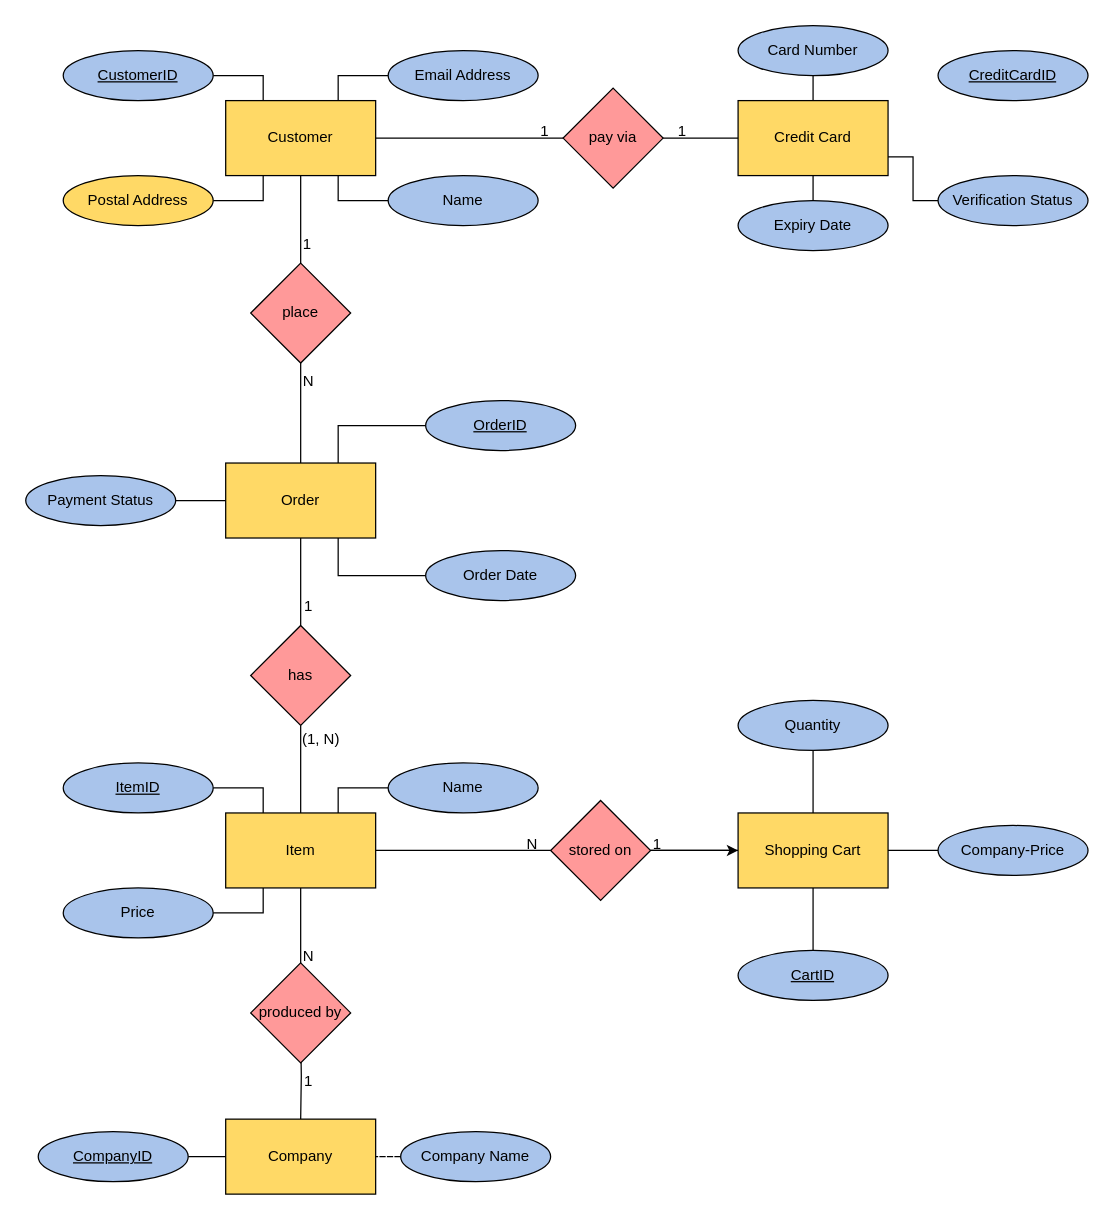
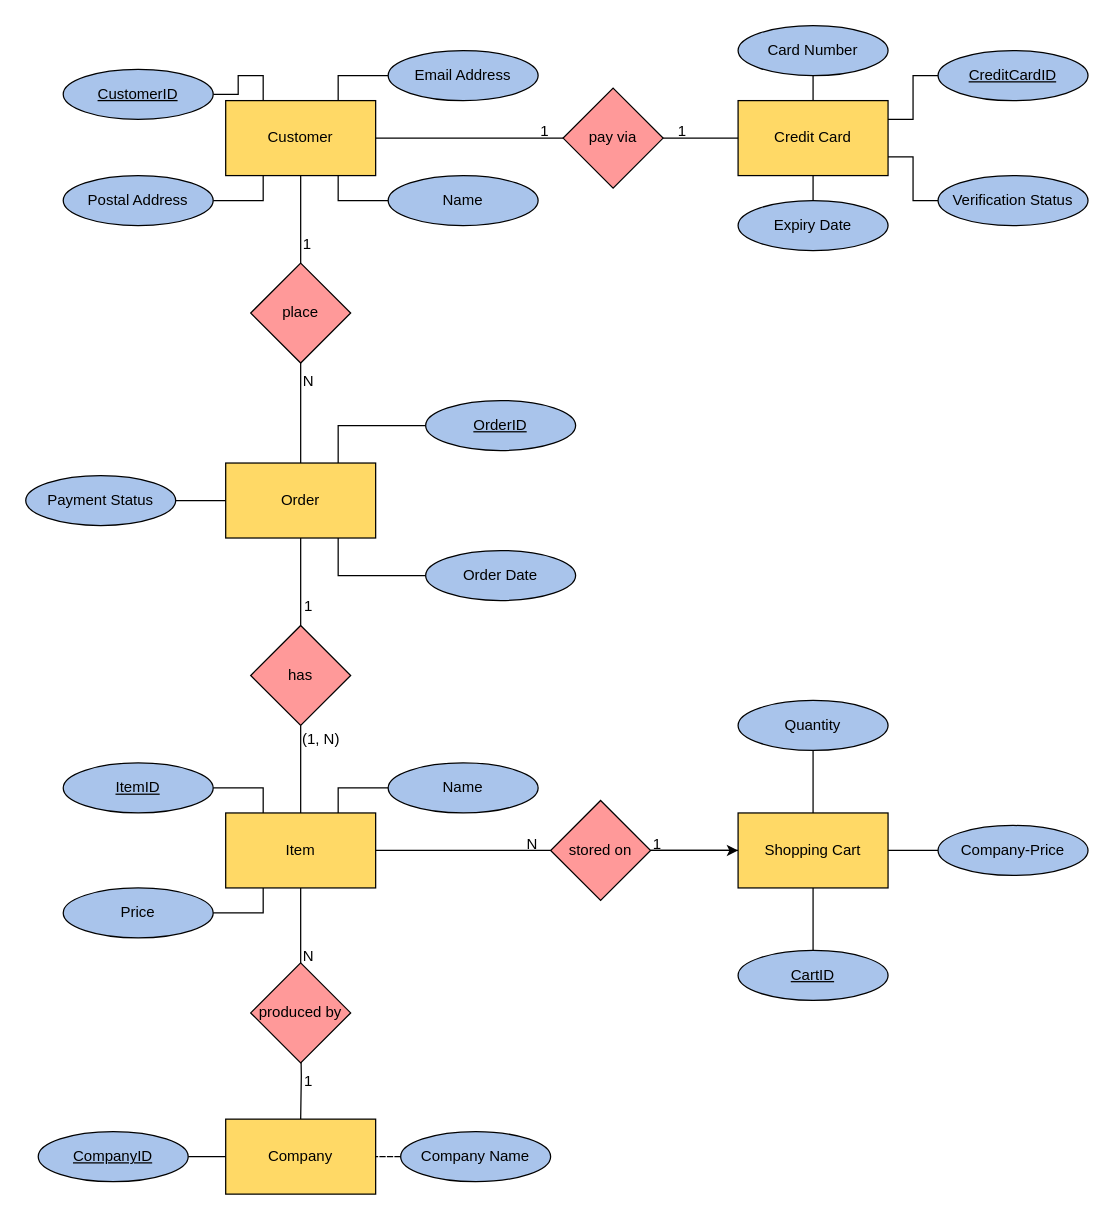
  <mxCell id="0" />
  <mxCell id="1" parent="0" />
  <mxCell id="2" value="" style="edgeStyle=orthogonalEdgeStyle;rounded=0;orthogonalLoop=1;jettySize=auto;html=1;fillColor=#A9C4EB;endArrow=none;" edge="1" parent="1" source="4" target="14"><mxGeometry relative="1" as="geometry" /></mxCell>
  <mxCell id="3" style="edgeStyle=orthogonalEdgeStyle;rounded=0;orthogonalLoop=1;jettySize=auto;html=1;fillColor=#A9C4EB;endArrow=none;" edge="1" parent="1" source="4" target="51"><mxGeometry relative="1" as="geometry" /></mxCell>
  <mxCell id="4" value="Customer" style="rounded=0;whiteSpace=wrap;html=1;fillColor=#FFD966;" vertex="1" parent="1"><mxGeometry x="180" y="80" width="120" height="60" as="geometry" /></mxCell>
  <mxCell id="5" style="edgeStyle=orthogonalEdgeStyle;rounded=0;orthogonalLoop=1;jettySize=auto;html=1;entryX=0.25;entryY=0;entryDx=0;entryDy=0;fillColor=#A9C4EB;endArrow=none;" edge="1" parent="1" source="6" target="4"><mxGeometry relative="1" as="geometry" /></mxCell>
- <mxCell id="6" value="&lt;u&gt;CustomerID&lt;/u&gt;" style="ellipse;whiteSpace=wrap;html=1;fillColor=#A9C4EB;" vertex="1" parent="1"><mxGeometry x="50" y="40" width="120" height="40" as="geometry" /></mxCell>
+ <mxCell id="6" value="&lt;u&gt;CustomerID&lt;/u&gt;" style="ellipse;whiteSpace=wrap;html=1;fillColor=#A9C4EB;" vertex="1" parent="1"><mxGeometry x="50" y="55" width="120" height="40" as="geometry" /></mxCell>
  <mxCell id="7" style="edgeStyle=orthogonalEdgeStyle;rounded=0;orthogonalLoop=1;jettySize=auto;html=1;entryX=0.75;entryY=0;entryDx=0;entryDy=0;fillColor=#A9C4EB;endArrow=none;" edge="1" parent="1" source="8" target="4"><mxGeometry relative="1" as="geometry" /></mxCell>
  <mxCell id="8" value="Email Address" style="ellipse;whiteSpace=wrap;html=1;fillColor=#A9C4EB;" vertex="1" parent="1"><mxGeometry x="310" y="40" width="120" height="40" as="geometry" /></mxCell>
  <mxCell id="9" style="edgeStyle=orthogonalEdgeStyle;rounded=0;orthogonalLoop=1;jettySize=auto;html=1;entryX=0.75;entryY=1;entryDx=0;entryDy=0;fillColor=#A9C4EB;endArrow=none;" edge="1" parent="1" source="10" target="4"><mxGeometry relative="1" as="geometry" /></mxCell>
  <mxCell id="10" value="Name" style="ellipse;whiteSpace=wrap;html=1;fillColor=#A9C4EB;" vertex="1" parent="1"><mxGeometry x="310" y="140" width="120" height="40" as="geometry" /></mxCell>
  <mxCell id="11" style="edgeStyle=orthogonalEdgeStyle;rounded=0;orthogonalLoop=1;jettySize=auto;html=1;entryX=0.25;entryY=1;entryDx=0;entryDy=0;fillColor=#A9C4EB;endArrow=none;" edge="1" parent="1" source="12" target="4"><mxGeometry relative="1" as="geometry" /></mxCell>
- <mxCell id="12" value="Postal Address" style="ellipse;whiteSpace=wrap;html=1;fillColor=#ffd966;" vertex="1" parent="1"><mxGeometry x="50" y="140" width="120" height="40" as="geometry" /></mxCell>
+ <mxCell id="12" value="Postal Address" style="ellipse;whiteSpace=wrap;html=1;fillColor=#A9C4EB;" vertex="1" parent="1"><mxGeometry x="50" y="140" width="120" height="40" as="geometry" /></mxCell>
  <mxCell id="13" value="" style="edgeStyle=orthogonalEdgeStyle;rounded=0;orthogonalLoop=1;jettySize=auto;html=1;endArrow=none;fillColor=#A9C4EB;" edge="1" parent="1" source="14" target="53"><mxGeometry relative="1" as="geometry" /></mxCell>
  <mxCell id="14" value="place" style="rhombus;whiteSpace=wrap;html=1;fillColor=#FF9999;" vertex="1" parent="1"><mxGeometry x="200" y="210" width="80" height="80" as="geometry" /></mxCell>
  <mxCell id="15" value="" style="edgeStyle=orthogonalEdgeStyle;rounded=0;orthogonalLoop=1;jettySize=auto;html=1;fillColor=#A9C4EB;endArrow=none;" edge="1" parent="1" source="17" target="25"><mxGeometry relative="1" as="geometry" /></mxCell>
  <mxCell id="16" style="edgeStyle=orthogonalEdgeStyle;rounded=0;orthogonalLoop=1;jettySize=auto;html=1;entryX=0;entryY=0.5;entryDx=0;entryDy=0;fillColor=#A9C4EB;endArrow=none;" edge="1" parent="1" source="17" target="33"><mxGeometry relative="1" as="geometry" /></mxCell>
  <mxCell id="17" value="Item" style="rounded=0;whiteSpace=wrap;html=1;fillColor=#FFD966;" vertex="1" parent="1"><mxGeometry x="180" y="650" width="120" height="60" as="geometry" /></mxCell>
  <mxCell id="18" style="edgeStyle=orthogonalEdgeStyle;rounded=0;orthogonalLoop=1;jettySize=auto;html=1;entryX=0.25;entryY=0;entryDx=0;entryDy=0;fillColor=#A9C4EB;endArrow=none;" edge="1" parent="1" source="19" target="17"><mxGeometry relative="1" as="geometry" /></mxCell>
  <mxCell id="19" value="&lt;u&gt;ItemID&lt;/u&gt;" style="ellipse;whiteSpace=wrap;html=1;fillColor=#A9C4EB;" vertex="1" parent="1"><mxGeometry x="50" y="610" width="120" height="40" as="geometry" /></mxCell>
  <mxCell id="20" style="edgeStyle=orthogonalEdgeStyle;rounded=0;orthogonalLoop=1;jettySize=auto;html=1;entryX=0.25;entryY=1;entryDx=0;entryDy=0;fillColor=#A9C4EB;endArrow=none;" edge="1" parent="1" source="21" target="17"><mxGeometry relative="1" as="geometry" /></mxCell>
  <mxCell id="21" value="Price" style="ellipse;whiteSpace=wrap;html=1;fillColor=#A9C4EB;" vertex="1" parent="1"><mxGeometry x="50" y="710" width="120" height="40" as="geometry" /></mxCell>
  <mxCell id="22" style="edgeStyle=orthogonalEdgeStyle;rounded=0;orthogonalLoop=1;jettySize=auto;html=1;entryX=0.75;entryY=0;entryDx=0;entryDy=0;fillColor=#A9C4EB;endArrow=none;" edge="1" parent="1" source="23" target="17"><mxGeometry relative="1" as="geometry" /></mxCell>
  <mxCell id="23" value="Name" style="ellipse;whiteSpace=wrap;html=1;fillColor=#A9C4EB;" vertex="1" parent="1"><mxGeometry x="310" y="610" width="120" height="40" as="geometry" /></mxCell>
  <mxCell id="24" value="" style="edgeStyle=orthogonalEdgeStyle;rounded=0;orthogonalLoop=1;jettySize=auto;html=1;fillColor=#A9C4EB;endArrow=none;" edge="1" parent="1" target="26"><mxGeometry relative="1" as="geometry"><mxPoint x="240" y="825" as="sourcePoint" /></mxGeometry></mxCell>
  <mxCell id="25" value="produced by" style="rhombus;whiteSpace=wrap;html=1;fillColor=#FF9999;" vertex="1" parent="1"><mxGeometry x="200" y="770" width="80" height="80" as="geometry" /></mxCell>
  <mxCell id="26" value="Company" style="rounded=0;whiteSpace=wrap;html=1;fillColor=#FFD966;" vertex="1" parent="1"><mxGeometry x="180" y="895" width="120" height="60" as="geometry" /></mxCell>
  <mxCell id="27" value="" style="edgeStyle=orthogonalEdgeStyle;rounded=0;orthogonalLoop=1;jettySize=auto;html=1;fillColor=#A9C4EB;endArrow=none;" edge="1" parent="1" source="28" target="26"><mxGeometry relative="1" as="geometry" /></mxCell>
  <mxCell id="28" value="&lt;u&gt;CompanyID&lt;/u&gt;" style="ellipse;whiteSpace=wrap;html=1;fillColor=#A9C4EB;" vertex="1" parent="1"><mxGeometry x="30" y="905" width="120" height="40" as="geometry" /></mxCell>
  <mxCell id="29" value="" style="edgeStyle=orthogonalEdgeStyle;rounded=0;orthogonalLoop=1;jettySize=auto;html=1;fillColor=#A9C4EB;endArrow=none;dashed=1;" edge="1" parent="1" source="30" target="26"><mxGeometry relative="1" as="geometry" /></mxCell>
  <mxCell id="30" value="Company Name" style="ellipse;whiteSpace=wrap;html=1;fillColor=#A9C4EB;" vertex="1" parent="1"><mxGeometry x="320" y="905" width="120" height="40" as="geometry" /></mxCell>
  <mxCell id="31" value="" style="edgeStyle=orthogonalEdgeStyle;rounded=0;orthogonalLoop=1;jettySize=auto;html=1;fillColor=#A9C4EB;endArrow=none;" edge="1" parent="1" source="33" target="34"><mxGeometry relative="1" as="geometry" /></mxCell>
  <mxCell id="32" value="" style="edgeStyle=orthogonalEdgeStyle;rounded=0;orthogonalLoop=1;jettySize=auto;html=1;" edge="1" parent="1" source="33" target="34"><mxGeometry relative="1" as="geometry" /></mxCell>
  <mxCell id="33" value="stored on" style="rhombus;whiteSpace=wrap;html=1;fillColor=#FF9999;" vertex="1" parent="1"><mxGeometry x="440" y="640" width="80" height="80" as="geometry" /></mxCell>
  <mxCell id="34" value="Shopping Cart" style="rounded=0;whiteSpace=wrap;html=1;fillColor=#FFD966;" vertex="1" parent="1"><mxGeometry x="590" y="650" width="120" height="60" as="geometry" /></mxCell>
  <mxCell id="35" value="" style="edgeStyle=orthogonalEdgeStyle;rounded=0;orthogonalLoop=1;jettySize=auto;html=1;fillColor=#A9C4EB;endArrow=none;" edge="1" parent="1" source="36" target="34"><mxGeometry relative="1" as="geometry" /></mxCell>
  <mxCell id="36" value="Company-Price" style="ellipse;whiteSpace=wrap;html=1;fillColor=#A9C4EB;" vertex="1" parent="1"><mxGeometry x="750" y="660" width="120" height="40" as="geometry" /></mxCell>
  <mxCell id="37" value="" style="edgeStyle=orthogonalEdgeStyle;rounded=0;orthogonalLoop=1;jettySize=auto;html=1;fillColor=#A9C4EB;endArrow=none;" edge="1" parent="1" source="38" target="34"><mxGeometry relative="1" as="geometry" /></mxCell>
  <mxCell id="38" value="Quantity" style="ellipse;whiteSpace=wrap;html=1;fillColor=#A9C4EB;" vertex="1" parent="1"><mxGeometry x="590" y="560" width="120" height="40" as="geometry" /></mxCell>
  <mxCell id="39" value="" style="edgeStyle=orthogonalEdgeStyle;rounded=0;orthogonalLoop=1;jettySize=auto;html=1;fillColor=#A9C4EB;endArrow=none;" edge="1" parent="1" source="40" target="34"><mxGeometry relative="1" as="geometry" /></mxCell>
  <mxCell id="40" value="&lt;u&gt;CartID&lt;/u&gt;" style="ellipse;whiteSpace=wrap;html=1;fillColor=#A9C4EB;" vertex="1" parent="1"><mxGeometry x="590" y="760" width="120" height="40" as="geometry" /></mxCell>
  <mxCell id="41" value="Credit Card" style="rounded=0;whiteSpace=wrap;html=1;fillColor=#FFD966;" vertex="1" parent="1"><mxGeometry x="590" y="80" width="120" height="60" as="geometry" /></mxCell>
  <mxCell id="42" value="" style="edgeStyle=orthogonalEdgeStyle;rounded=0;orthogonalLoop=1;jettySize=auto;html=1;fillColor=#A9C4EB;endArrow=none;" edge="1" parent="1" source="43" target="41"><mxGeometry relative="1" as="geometry" /></mxCell>
  <mxCell id="43" value="Card Number" style="ellipse;whiteSpace=wrap;html=1;fillColor=#A9C4EB;" vertex="1" parent="1"><mxGeometry x="590" y="20" width="120" height="40" as="geometry" /></mxCell>
+ <mxCell id="44" style="edgeStyle=orthogonalEdgeStyle;rounded=0;orthogonalLoop=1;jettySize=auto;html=1;entryX=1;entryY=0.25;entryDx=0;entryDy=0;fillColor=#A9C4EB;endArrow=none;" edge="1" parent="1" source="45" target="41"><mxGeometry relative="1" as="geometry" /></mxCell>
  <mxCell id="45" value="&lt;u&gt;CreditCardID&lt;/u&gt;" style="ellipse;whiteSpace=wrap;html=1;fillColor=#A9C4EB;" vertex="1" parent="1"><mxGeometry x="750" y="40" width="120" height="40" as="geometry" /></mxCell>
  <mxCell id="46" style="edgeStyle=orthogonalEdgeStyle;rounded=0;orthogonalLoop=1;jettySize=auto;html=1;entryX=1;entryY=0.75;entryDx=0;entryDy=0;fillColor=#A9C4EB;endArrow=none;" edge="1" parent="1" source="47" target="41"><mxGeometry relative="1" as="geometry" /></mxCell>
  <mxCell id="47" value="Verification Status" style="ellipse;whiteSpace=wrap;html=1;fillColor=#A9C4EB;" vertex="1" parent="1"><mxGeometry x="750" y="140" width="120" height="40" as="geometry" /></mxCell>
  <mxCell id="48" style="edgeStyle=orthogonalEdgeStyle;rounded=0;orthogonalLoop=1;jettySize=auto;html=1;entryX=0.5;entryY=1;entryDx=0;entryDy=0;fillColor=#A9C4EB;endArrow=none;" edge="1" parent="1" source="49" target="41"><mxGeometry relative="1" as="geometry" /></mxCell>
  <mxCell id="49" value="Expiry Date" style="ellipse;whiteSpace=wrap;html=1;fillColor=#A9C4EB;" vertex="1" parent="1"><mxGeometry x="590" y="160" width="120" height="40" as="geometry" /></mxCell>
  <mxCell id="50" value="" style="edgeStyle=orthogonalEdgeStyle;rounded=0;orthogonalLoop=1;jettySize=auto;html=1;fillColor=#A9C4EB;endArrow=none;" edge="1" parent="1" source="51" target="41"><mxGeometry relative="1" as="geometry" /></mxCell>
  <mxCell id="51" value="pay via" style="rhombus;whiteSpace=wrap;html=1;fillColor=#FF9999;" vertex="1" parent="1"><mxGeometry x="450" y="70" width="80" height="80" as="geometry" /></mxCell>
  <mxCell id="52" value="" style="edgeStyle=orthogonalEdgeStyle;rounded=0;orthogonalLoop=1;jettySize=auto;html=1;endArrow=none;fillColor=#A9C4EB;" edge="1" parent="1" source="53" target="55"><mxGeometry relative="1" as="geometry" /></mxCell>
  <mxCell id="53" value="Order" style="rounded=0;whiteSpace=wrap;html=1;fillColor=#FFD966;" vertex="1" parent="1"><mxGeometry x="180" y="370" width="120" height="60" as="geometry" /></mxCell>
  <mxCell id="54" value="" style="edgeStyle=orthogonalEdgeStyle;rounded=0;orthogonalLoop=1;jettySize=auto;html=1;endArrow=none;fillColor=#A9C4EB;" edge="1" parent="1" source="55" target="17"><mxGeometry relative="1" as="geometry" /></mxCell>
  <mxCell id="55" value="has" style="rhombus;whiteSpace=wrap;html=1;fillColor=#FF9999;" vertex="1" parent="1"><mxGeometry x="200" y="500" width="80" height="80" as="geometry" /></mxCell>
  <mxCell id="56" style="edgeStyle=orthogonalEdgeStyle;rounded=0;orthogonalLoop=1;jettySize=auto;html=1;entryX=0.75;entryY=0;entryDx=0;entryDy=0;endArrow=none;fillColor=#A9C4EB;" edge="1" parent="1" source="57" target="53"><mxGeometry relative="1" as="geometry" /></mxCell>
  <mxCell id="57" value="OrderID " style="ellipse;whiteSpace=wrap;html=1;fillColor=#A9C4EB;fontStyle=4" vertex="1" parent="1"><mxGeometry x="340" y="320" width="120" height="40" as="geometry" /></mxCell>
  <mxCell id="58" style="edgeStyle=orthogonalEdgeStyle;rounded=0;orthogonalLoop=1;jettySize=auto;html=1;entryX=0.75;entryY=1;entryDx=0;entryDy=0;endArrow=none;fillColor=#A9C4EB;" edge="1" parent="1" source="59" target="53"><mxGeometry relative="1" as="geometry" /></mxCell>
  <mxCell id="59" value=" Order Date" style="ellipse;whiteSpace=wrap;html=1;fillColor=#A9C4EB;" vertex="1" parent="1"><mxGeometry x="340" y="440" width="120" height="40" as="geometry" /></mxCell>
  <mxCell id="60" value="" style="edgeStyle=orthogonalEdgeStyle;rounded=0;orthogonalLoop=1;jettySize=auto;html=1;endArrow=none;fillColor=#A9C4EB;" edge="1" parent="1" source="61" target="53"><mxGeometry relative="1" as="geometry" /></mxCell>
  <mxCell id="61" value=" Payment Status" style="ellipse;whiteSpace=wrap;html=1;fillColor=#A9C4EB;" vertex="1" parent="1"><mxGeometry x="20" y="380" width="120" height="40" as="geometry" /></mxCell>
  <mxCell id="62" value="1" style="text;html=1;align=center;verticalAlign=middle;resizable=0;points=[];autosize=1;strokeColor=none;fillColor=none;" vertex="1" parent="1"><mxGeometry x="230" y="180" width="30" height="30" as="geometry" /></mxCell>
  <mxCell id="63" value="N" style="text;html=1;align=center;verticalAlign=middle;resizable=0;points=[];autosize=1;strokeColor=none;fillColor=none;" vertex="1" parent="1"><mxGeometry x="231" y="290" width="30" height="30" as="geometry" /></mxCell>
  <mxCell id="64" value="(1, N)" style="text;html=1;align=center;verticalAlign=middle;resizable=0;points=[];autosize=1;strokeColor=none;fillColor=none;" vertex="1" parent="1"><mxGeometry x="231" y="576" width="50" height="30" as="geometry" /></mxCell>
  <mxCell id="65" value="1" style="text;html=1;align=center;verticalAlign=middle;resizable=0;points=[];autosize=1;strokeColor=none;fillColor=none;" vertex="1" parent="1"><mxGeometry x="231" y="470" width="30" height="30" as="geometry" /></mxCell>
  <mxCell id="66" value="1" style="text;html=1;align=center;verticalAlign=middle;resizable=0;points=[];autosize=1;strokeColor=none;fillColor=none;" vertex="1" parent="1"><mxGeometry x="510" y="660" width="30" height="30" as="geometry" /></mxCell>
  <mxCell id="67" value="N" style="text;html=1;align=center;verticalAlign=middle;resizable=0;points=[];autosize=1;strokeColor=none;fillColor=none;" vertex="1" parent="1"><mxGeometry x="410" y="660" width="30" height="30" as="geometry" /></mxCell>
  <mxCell id="68" value="1" style="text;html=1;align=center;verticalAlign=middle;resizable=0;points=[];autosize=1;strokeColor=none;fillColor=none;" vertex="1" parent="1"><mxGeometry x="231" y="850" width="30" height="30" as="geometry" /></mxCell>
  <mxCell id="69" value="N" style="text;html=1;align=center;verticalAlign=middle;resizable=0;points=[];autosize=1;strokeColor=none;fillColor=none;" vertex="1" parent="1"><mxGeometry x="231" y="750" width="30" height="30" as="geometry" /></mxCell>
  <mxCell id="70" value="1" style="text;html=1;align=center;verticalAlign=middle;resizable=0;points=[];autosize=1;strokeColor=none;fillColor=none;" vertex="1" parent="1"><mxGeometry x="420" y="90" width="30" height="30" as="geometry" /></mxCell>
  <mxCell id="71" value="1" style="text;html=1;align=center;verticalAlign=middle;resizable=0;points=[];autosize=1;strokeColor=none;fillColor=none;" vertex="1" parent="1"><mxGeometry x="530" y="90" width="30" height="30" as="geometry" /></mxCell>
